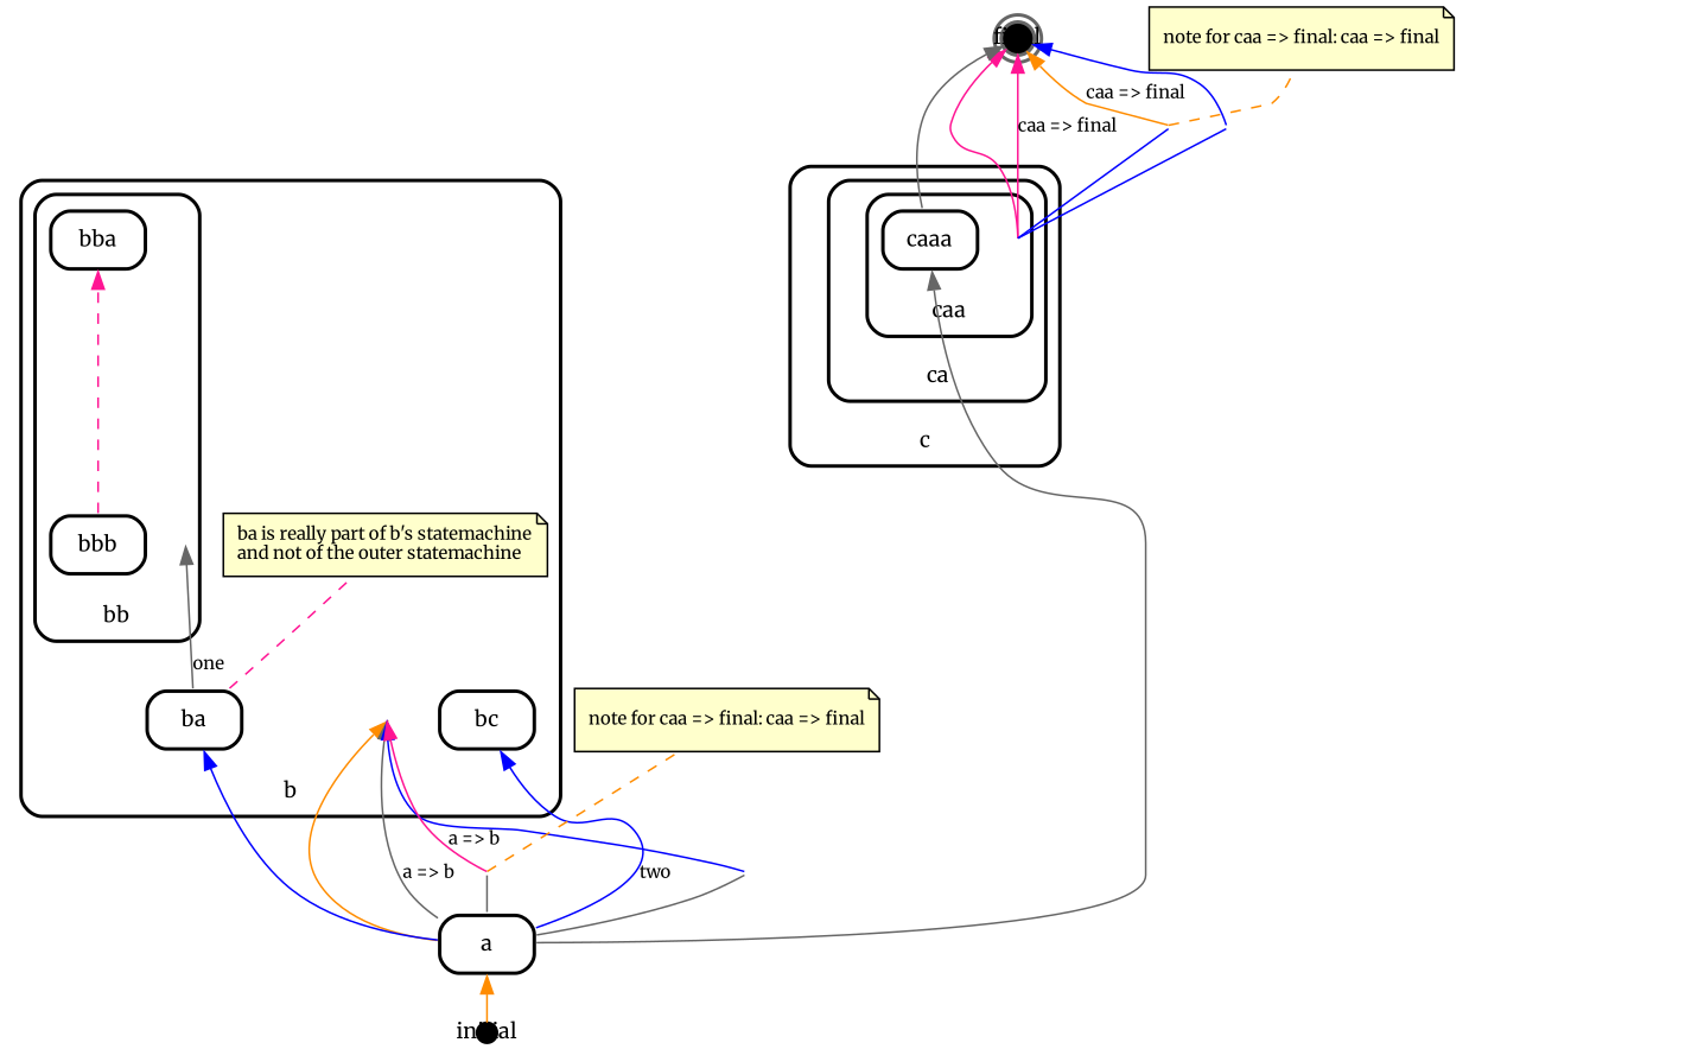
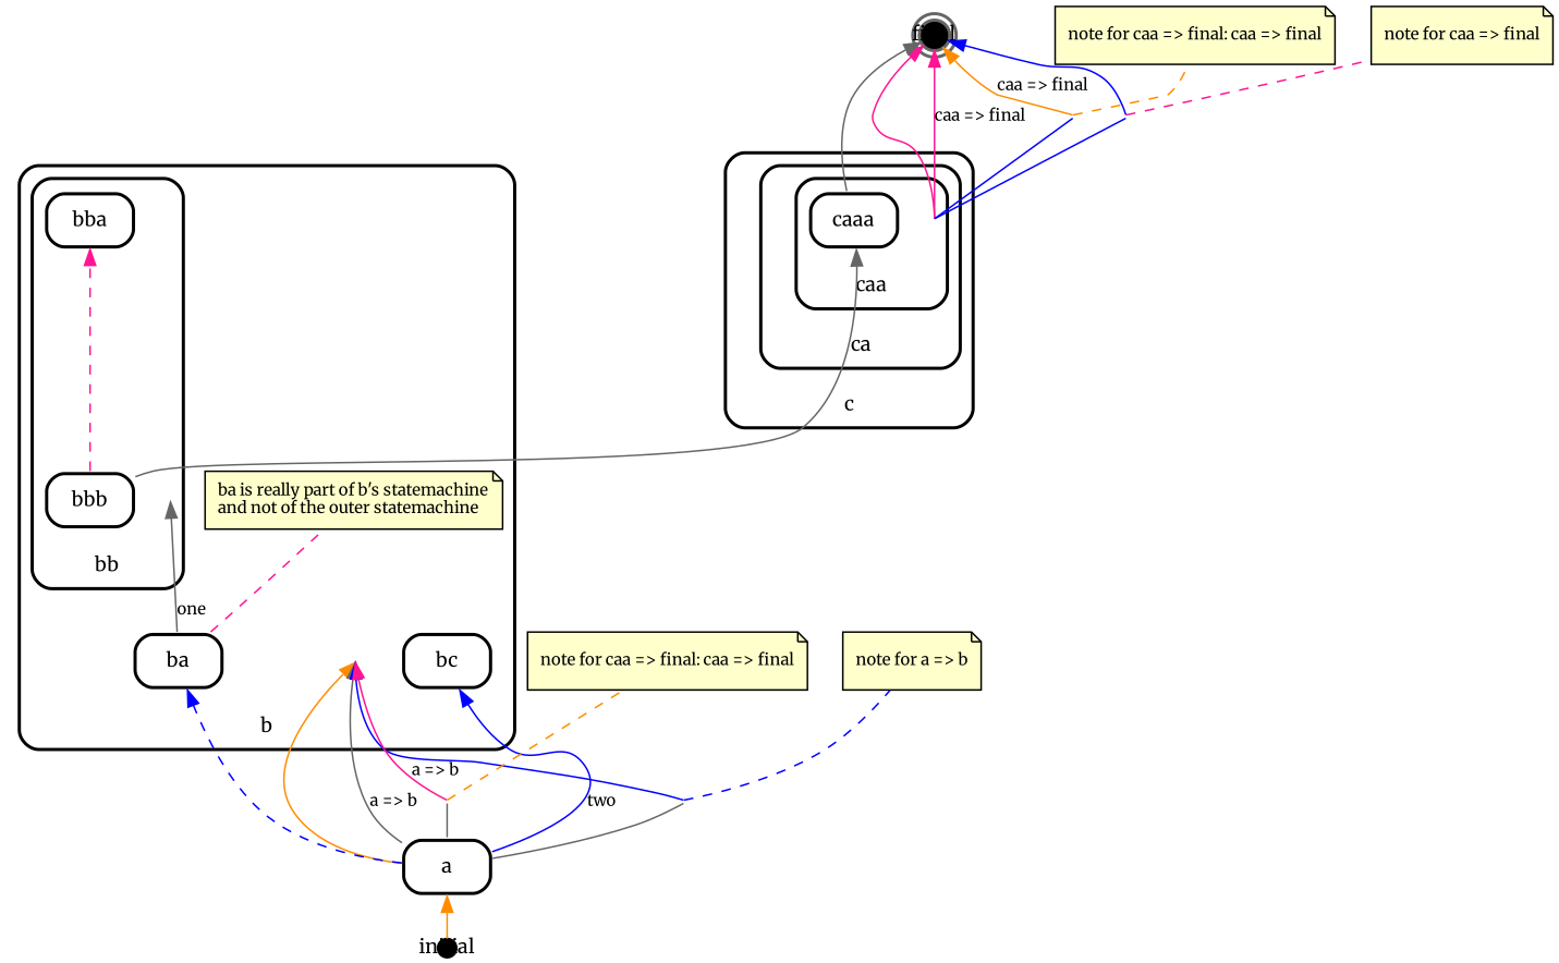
  digraph {
    compound=true
    fontname=Merriweather
    fontsize=12
    nodesep=0.3
    ordering=out
    penwidth=2.0
    rankdir=BT
    ranksep=0.1
    splines=true
    node [fillcolor="#FFFFFF01" fontname=Merriweather fontsize=12 margin=0 penwidth=2.0 shape=point style=filled color=black]
    edge [color=blue fontcolor=black fontname=Merriweather fontsize=10]
    bb [fixedsize=true height=0 style=invis width=0 color=""]
    n2 [label=<             <table align="center" cellborder="0" border="2" style="rounded" width="48">               <tr><td width="48" cellpadding="7">bba</td></tr>             </table>           > shape=plaintext]
    n3 [label=<             <table align="center" cellborder="0" border="2" style="rounded" width="48">               <tr><td width="48" cellpadding="7">bbb</td></tr>             </table>           > shape=plaintext]
    b [fixedsize=true height=0 style=invis width=0 color=""]
    n5 [label=<         <table align="center" cellborder="0" border="2" style="rounded" width="48">           <tr><td width="48" cellpadding="7">ba</td></tr>         </table>       > shape=plaintext]
    n6 [fillcolor="#ffffcc" fontcolor=black fontsize=10 label="ba is really part of b's statemachine\land not of the outer statemachine\l" penwidth=1.0 shape=note margin=""]
    n7 [label=<         <table align="center" cellborder="0" border="2" style="rounded" width="48">           <tr><td width="48" cellpadding="7">bc</td></tr>         </table>       > shape=plaintext]
    caa [fixedsize=true height=0 style=invis width=0 color=""]
    n9 [label=<                 <table align="center" cellborder="0" border="2" style="rounded" width="48">                   <tr><td width="48" cellpadding="7">caaa</td></tr>                 </table>               > shape=plaintext]
    ca [fixedsize=true height=0 style=invis width=0 color=""]
    c [fixedsize=true height=0 style=invis width=0 color=""]
    final [color=gray40 fillcolor=black fixedsize=true height=0.15 peripheries=2 shape=circle margin=""]
    i_note_tr_caa_final_19 [fixedsize=true height=0 style=invis width=0 color=""]
    i_note_tr_caa_final_21 [fixedsize=true height=0 style=invis width=0 color=""]
    n15 [label=<     <table align="center" cellborder="0" border="2" style="rounded" width="48">       <tr><td width="48" cellpadding="7">a</td></tr>     </table>   > shape=plaintext]
    i_note_tr_a_b_15 [fixedsize=true height=0 style=invis width=0 color=""]
    i_note_tr_a_b_17 [fixedsize=true height=0 style=invis width=0 color=""]
+   n18 [fillcolor="#ffffcc" fontcolor=black fontsize=10 label="note for a => b\l" penwidth=1.0 shape=note margin=""]
    n19 [fillcolor="#ffffcc" fontcolor=black fontsize=10 label="note for caa => final: caa => final\l" penwidth=1.0 shape=note margin=""]
+   n20 [fillcolor="#ffffcc" fontcolor=black fontsize=10 label="note for caa => final\l" penwidth=1.0 shape=note margin=""]
    n21 [fillcolor="#ffffcc" fontcolor=black fontsize=10 label="note for caa => final: caa => final\l" penwidth=1.0 shape=note margin=""]
    initial [fillcolor=black fixedsize=true height=0.15 shape=circle margin=""]
    subgraph cluster_1 {
      color=black
      label=<     <table cellborder="0" border="0">       <tr><td>b</td></tr>     </table>     >
      style=rounded
      b
      n5
      n6
      n7
      subgraph cluster_2 {
        color=black
        label=<         <table cellborder="0" border="0">           <tr><td>bb</td></tr>         </table>         >
        style=rounded
        bb
        n2
        n3
      }
    }
    subgraph cluster_3 {
      color=black
      label=<     <table cellborder="0" border="0">       <tr><td>c</td></tr>     </table>     >
      style=rounded
      c
      subgraph cluster_4 {
        color=black
        label=<         <table cellborder="0" border="0">           <tr><td>ca</td></tr>         </table>         >
        style=rounded
        ca
        subgraph cluster_5 {
          color=black
          label=<             <table cellborder="0" border="0">               <tr><td>caa</td></tr>             </table>             >
          style=rounded
          caa
          n9
        }
      }
    }
    n3 -> n2 [color=deeppink label="    \l" style=dashed]
    n5 -> bb [color=gray40 label="one   \l"]
    n5 -> n6 [arrowhead=none arrowtail=none color=deeppink style=dashed fontcolor=""]
    caa -> final [color=deeppink label="    \l"]
    caa -> final [color=deeppink label="caa => final   \l"]
    caa -> i_note_tr_caa_final_19 [arrowhead=none fontcolor=""]
    caa -> i_note_tr_caa_final_21 [arrowhead=none fontcolor=""]
    n9 -> final [color=gray40 label="    \l"]
    i_note_tr_caa_final_19 -> final [label="    \l"]
+   i_note_tr_caa_final_19 -> n20 [arrowhead=none arrowtail=none color=deeppink style=dashed weight=0 fontcolor=""]
    i_note_tr_caa_final_21 -> final [color=darkorange label="caa => final   \l"]
    i_note_tr_caa_final_21 -> n21 [arrowhead=none arrowtail=none color=darkorange style=dashed weight=0 fontcolor=""]
    n15 -> b [color=darkorange label="    \l"]
    n15 -> b [color=gray40 label="a => b   \l"]
-   n15 -> n5 [label="    \l"]
+   n15 -> n5 [label="    \l" style=dashed]
    n15 -> n7 [label="two   \l"]
-   n15 -> n9 [color=gray40 label="    \l"]
+   n3 -> n9 [color=gray40 label="    \l"]
    n15 -> i_note_tr_a_b_15 [arrowhead=none color=gray40 fontcolor=""]
    n15 -> i_note_tr_a_b_17 [arrowhead=none color=gray40 fontcolor=""]
    i_note_tr_a_b_15 -> b [label="    \l"]
+   i_note_tr_a_b_15 -> n18 [arrowhead=none arrowtail=none style=dashed weight=0 fontcolor=""]
    i_note_tr_a_b_17 -> b [color=deeppink label="a => b   \l"]
    i_note_tr_a_b_17 -> n19 [arrowhead=none arrowtail=none color=darkorange style=dashed weight=0 fontcolor=""]
    initial -> n15 [color=darkorange label="    \l"]
  }
